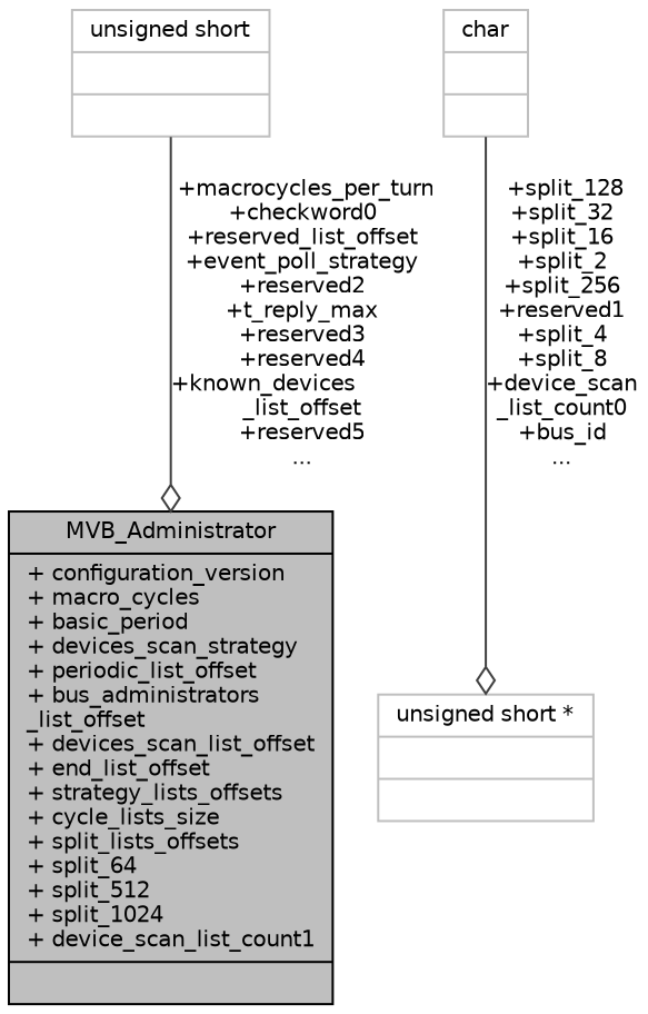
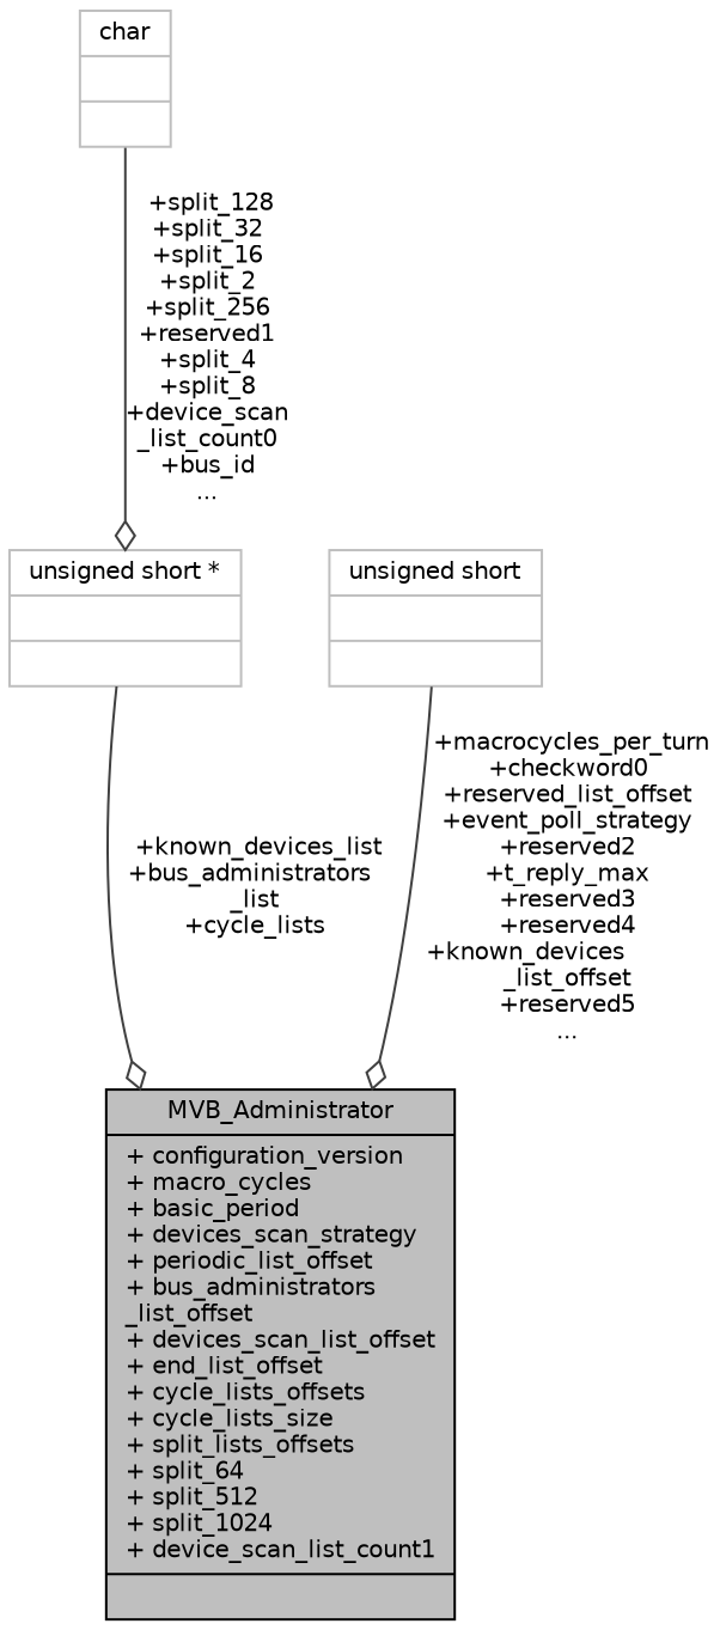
  digraph {
    node [color=grey75 fillcolor=white fontname=Helvetica fontsize=10 shape=record style=filled]
    edge [arrowhead=odiamond color=grey25 fontname=Helvetica fontsize=10 labelfontname=Helvetica labelfontsize=10 style=solid]
-   n1 [color=black fillcolor=grey75 fontcolor=black height=0.2 label="{MVB_Administrator\n|+ configuration_version\l+ macro_cycles\l+ basic_period\l+ devices_scan_strategy\l+ periodic_list_offset\l+ bus_administrators\l_list_offset\l+ devices_scan_list_offset\l+ end_list_offset\l+ strategy_lists_offsets\l+ cycle_lists_size\l+ split_lists_offsets\l+ split_64\l+ split_512\l+ split_1024\l+ device_scan_list_count1\l|}" width=0.4]
+   n1 [color=black fillcolor=grey75 fontcolor=black height=0.2 label="{MVB_Administrator\n|+ configuration_version\l+ macro_cycles\l+ basic_period\l+ devices_scan_strategy\l+ periodic_list_offset\l+ bus_administrators\l_list_offset\l+ devices_scan_list_offset\l+ end_list_offset\l+ cycle_lists_offsets\l+ cycle_lists_size\l+ split_lists_offsets\l+ split_64\l+ split_512\l+ split_1024\l+ device_scan_list_count1\l|}" width=0.4]
    n2 [height=0.2 label="{char\n||}" width=0.4]
    n3 [height=0.2 label="{unsigned short *\n||}" width=0.4]
    n4 [height=0.2 label="{unsigned short\n||}" width=0.4]
    n2 -> n3 [label=" +split_128\n+split_32\n+split_16\n+split_2\n+split_256\n+reserved1\n+split_4\n+split_8\n+device_scan\l_list_count0\n+bus_id\n..."]
+   n3 -> n1 [label=" +known_devices_list\n+bus_administrators\l_list\n+cycle_lists"]
    n4 -> n1 [label=" +macrocycles_per_turn\n+checkword0\n+reserved_list_offset\n+event_poll_strategy\n+reserved2\n+t_reply_max\n+reserved3\n+reserved4\n+known_devices\l_list_offset\n+reserved5\n..."]
  }
